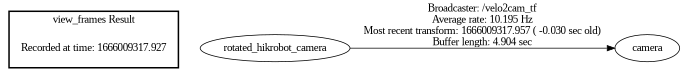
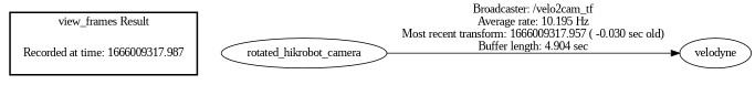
  digraph {
    fontname="Liberation Serif"
    rankdir=LR
    node [fontname="Liberation Serif"]
    edge [fontname="Liberation Serif"]
-   "Recorded at time: 1666009317.927" [shape=plaintext]
+   "Recorded at time: 1666009317.927" [shape=plaintext label="Recorded at time: 1666009317.987"]
    rotated_hikrobot_camera
-   velodyne [label=camera]
+   velodyne
    subgraph cluster_1 {
      color=black
      label="view_frames Result"
      style=bold
      "Recorded at time: 1666009317.927"
    }
    "Recorded at time: 1666009317.927" -> rotated_hikrobot_camera [style=invis]
    rotated_hikrobot_camera -> velodyne [label="Broadcaster: /velo2cam_tf\nAverage rate: 10.195 Hz\nMost recent transform: 1666009317.957 ( -0.030 sec old)\nBuffer length: 4.904 sec\n"]
  }
